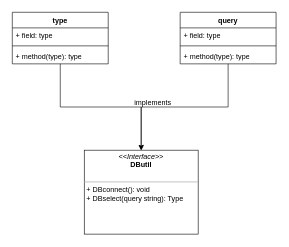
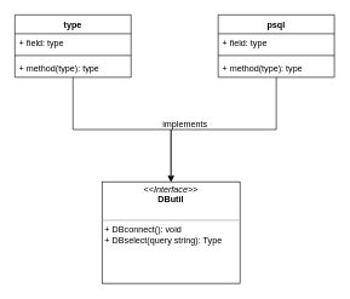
  <mxCell id="0" />
  <mxCell id="1" parent="0" />
  <mxCell id="2" style="edgeStyle=orthogonalEdgeStyle;rounded=0;orthogonalLoop=1;jettySize=auto;html=1;entryX=0.5;entryY=0;entryDx=0;entryDy=0;" edge="1" parent="1" source="3" target="12"><mxGeometry relative="1" as="geometry" /></mxCell>
  <mxCell id="3" value="type" style="swimlane;fontStyle=1;align=center;verticalAlign=top;childLayout=stackLayout;horizontal=1;startSize=26;horizontalStack=0;resizeParent=1;resizeParentMax=0;resizeLast=0;collapsible=1;marginBottom=0;whiteSpace=wrap;html=1;" vertex="1" parent="1"><mxGeometry x="20" y="20" width="160" height="86" as="geometry" /></mxCell>
  <mxCell id="4" value="+ field: type" style="text;strokeColor=none;fillColor=none;align=left;verticalAlign=top;spacingLeft=4;spacingRight=4;overflow=hidden;rotatable=0;points=[[0,0.5],[1,0.5]];portConstraint=eastwest;whiteSpace=wrap;html=1;" vertex="1" parent="3"><mxGeometry y="26" width="160" height="26" as="geometry" /></mxCell>
  <mxCell id="5" value="" style="line;strokeWidth=1;fillColor=none;align=left;verticalAlign=middle;spacingTop=-1;spacingLeft=3;spacingRight=3;rotatable=0;labelPosition=right;points=[];portConstraint=eastwest;strokeColor=inherit;" vertex="1" parent="3"><mxGeometry y="52" width="160" height="8" as="geometry" /></mxCell>
  <mxCell id="6" value="+ method(type): type" style="text;strokeColor=none;fillColor=none;align=left;verticalAlign=top;spacingLeft=4;spacingRight=4;overflow=hidden;rotatable=0;points=[[0,0.5],[1,0.5]];portConstraint=eastwest;whiteSpace=wrap;html=1;" vertex="1" parent="3"><mxGeometry y="60" width="160" height="26" as="geometry" /></mxCell>
  <mxCell id="7" style="edgeStyle=orthogonalEdgeStyle;rounded=0;orthogonalLoop=1;jettySize=auto;html=1;entryX=0.5;entryY=0;entryDx=0;entryDy=0;" edge="1" parent="1" source="8" target="12"><mxGeometry relative="1" as="geometry" /></mxCell>
- <mxCell id="8" value="&lt;div&gt;query&lt;/div&gt;&lt;div&gt;&lt;br&gt;&lt;/div&gt;" style="swimlane;fontStyle=1;align=center;verticalAlign=top;childLayout=stackLayout;horizontal=1;startSize=26;horizontalStack=0;resizeParent=1;resizeParentMax=0;resizeLast=0;collapsible=1;marginBottom=0;whiteSpace=wrap;html=1;" vertex="1" parent="1"><mxGeometry x="300" y="20" width="160" height="86" as="geometry" /></mxCell>
+ <mxCell id="8" value="&lt;div&gt;psql&lt;/div&gt;&lt;div&gt;&lt;br&gt;&lt;/div&gt;" style="swimlane;fontStyle=1;align=center;verticalAlign=top;childLayout=stackLayout;horizontal=1;startSize=26;horizontalStack=0;resizeParent=1;resizeParentMax=0;resizeLast=0;collapsible=1;marginBottom=0;whiteSpace=wrap;html=1;" vertex="1" parent="1"><mxGeometry x="300" y="20" width="160" height="86" as="geometry" /></mxCell>
  <mxCell id="9" value="+ field: type" style="text;strokeColor=none;fillColor=none;align=left;verticalAlign=top;spacingLeft=4;spacingRight=4;overflow=hidden;rotatable=0;points=[[0,0.5],[1,0.5]];portConstraint=eastwest;whiteSpace=wrap;html=1;" vertex="1" parent="8"><mxGeometry y="26" width="160" height="26" as="geometry" /></mxCell>
  <mxCell id="10" value="" style="line;strokeWidth=1;fillColor=none;align=left;verticalAlign=middle;spacingTop=-1;spacingLeft=3;spacingRight=3;rotatable=0;labelPosition=right;points=[];portConstraint=eastwest;strokeColor=inherit;" vertex="1" parent="8"><mxGeometry y="52" width="160" height="8" as="geometry" /></mxCell>
  <mxCell id="11" value="+ method(type): type" style="text;strokeColor=none;fillColor=none;align=left;verticalAlign=top;spacingLeft=4;spacingRight=4;overflow=hidden;rotatable=0;points=[[0,0.5],[1,0.5]];portConstraint=eastwest;whiteSpace=wrap;html=1;" vertex="1" parent="8"><mxGeometry y="60" width="160" height="26" as="geometry" /></mxCell>
  <mxCell id="12" value="&lt;p style=&quot;margin:0px;margin-top:4px;text-align:center;&quot;&gt;&lt;i&gt;&amp;lt;&amp;lt;Interface&amp;gt;&amp;gt;&lt;/i&gt;&lt;br&gt;&lt;b&gt;DButil&lt;/b&gt;&lt;/p&gt;&lt;br&gt;&lt;hr size=&quot;1&quot;&gt;&lt;p style=&quot;margin:0px;margin-left:4px;&quot;&gt;+ DBconnect(): void&lt;br&gt;+ DBselect(query string): Type&lt;/p&gt;" style="verticalAlign=top;align=left;overflow=fill;fontSize=12;fontFamily=Helvetica;html=1;whiteSpace=wrap;" vertex="1" parent="1"><mxGeometry x="140" y="250" width="190" height="140" as="geometry" /></mxCell>
  <mxCell id="13" value="&lt;div&gt;implements&lt;/div&gt;&lt;div&gt;&lt;br&gt;&lt;/div&gt;" style="text;html=1;align=center;verticalAlign=middle;resizable=0;points=[];autosize=1;strokeColor=none;fillColor=none;" vertex="1" parent="1"><mxGeometry x="214" y="158" width="80" height="40" as="geometry" /></mxCell>
